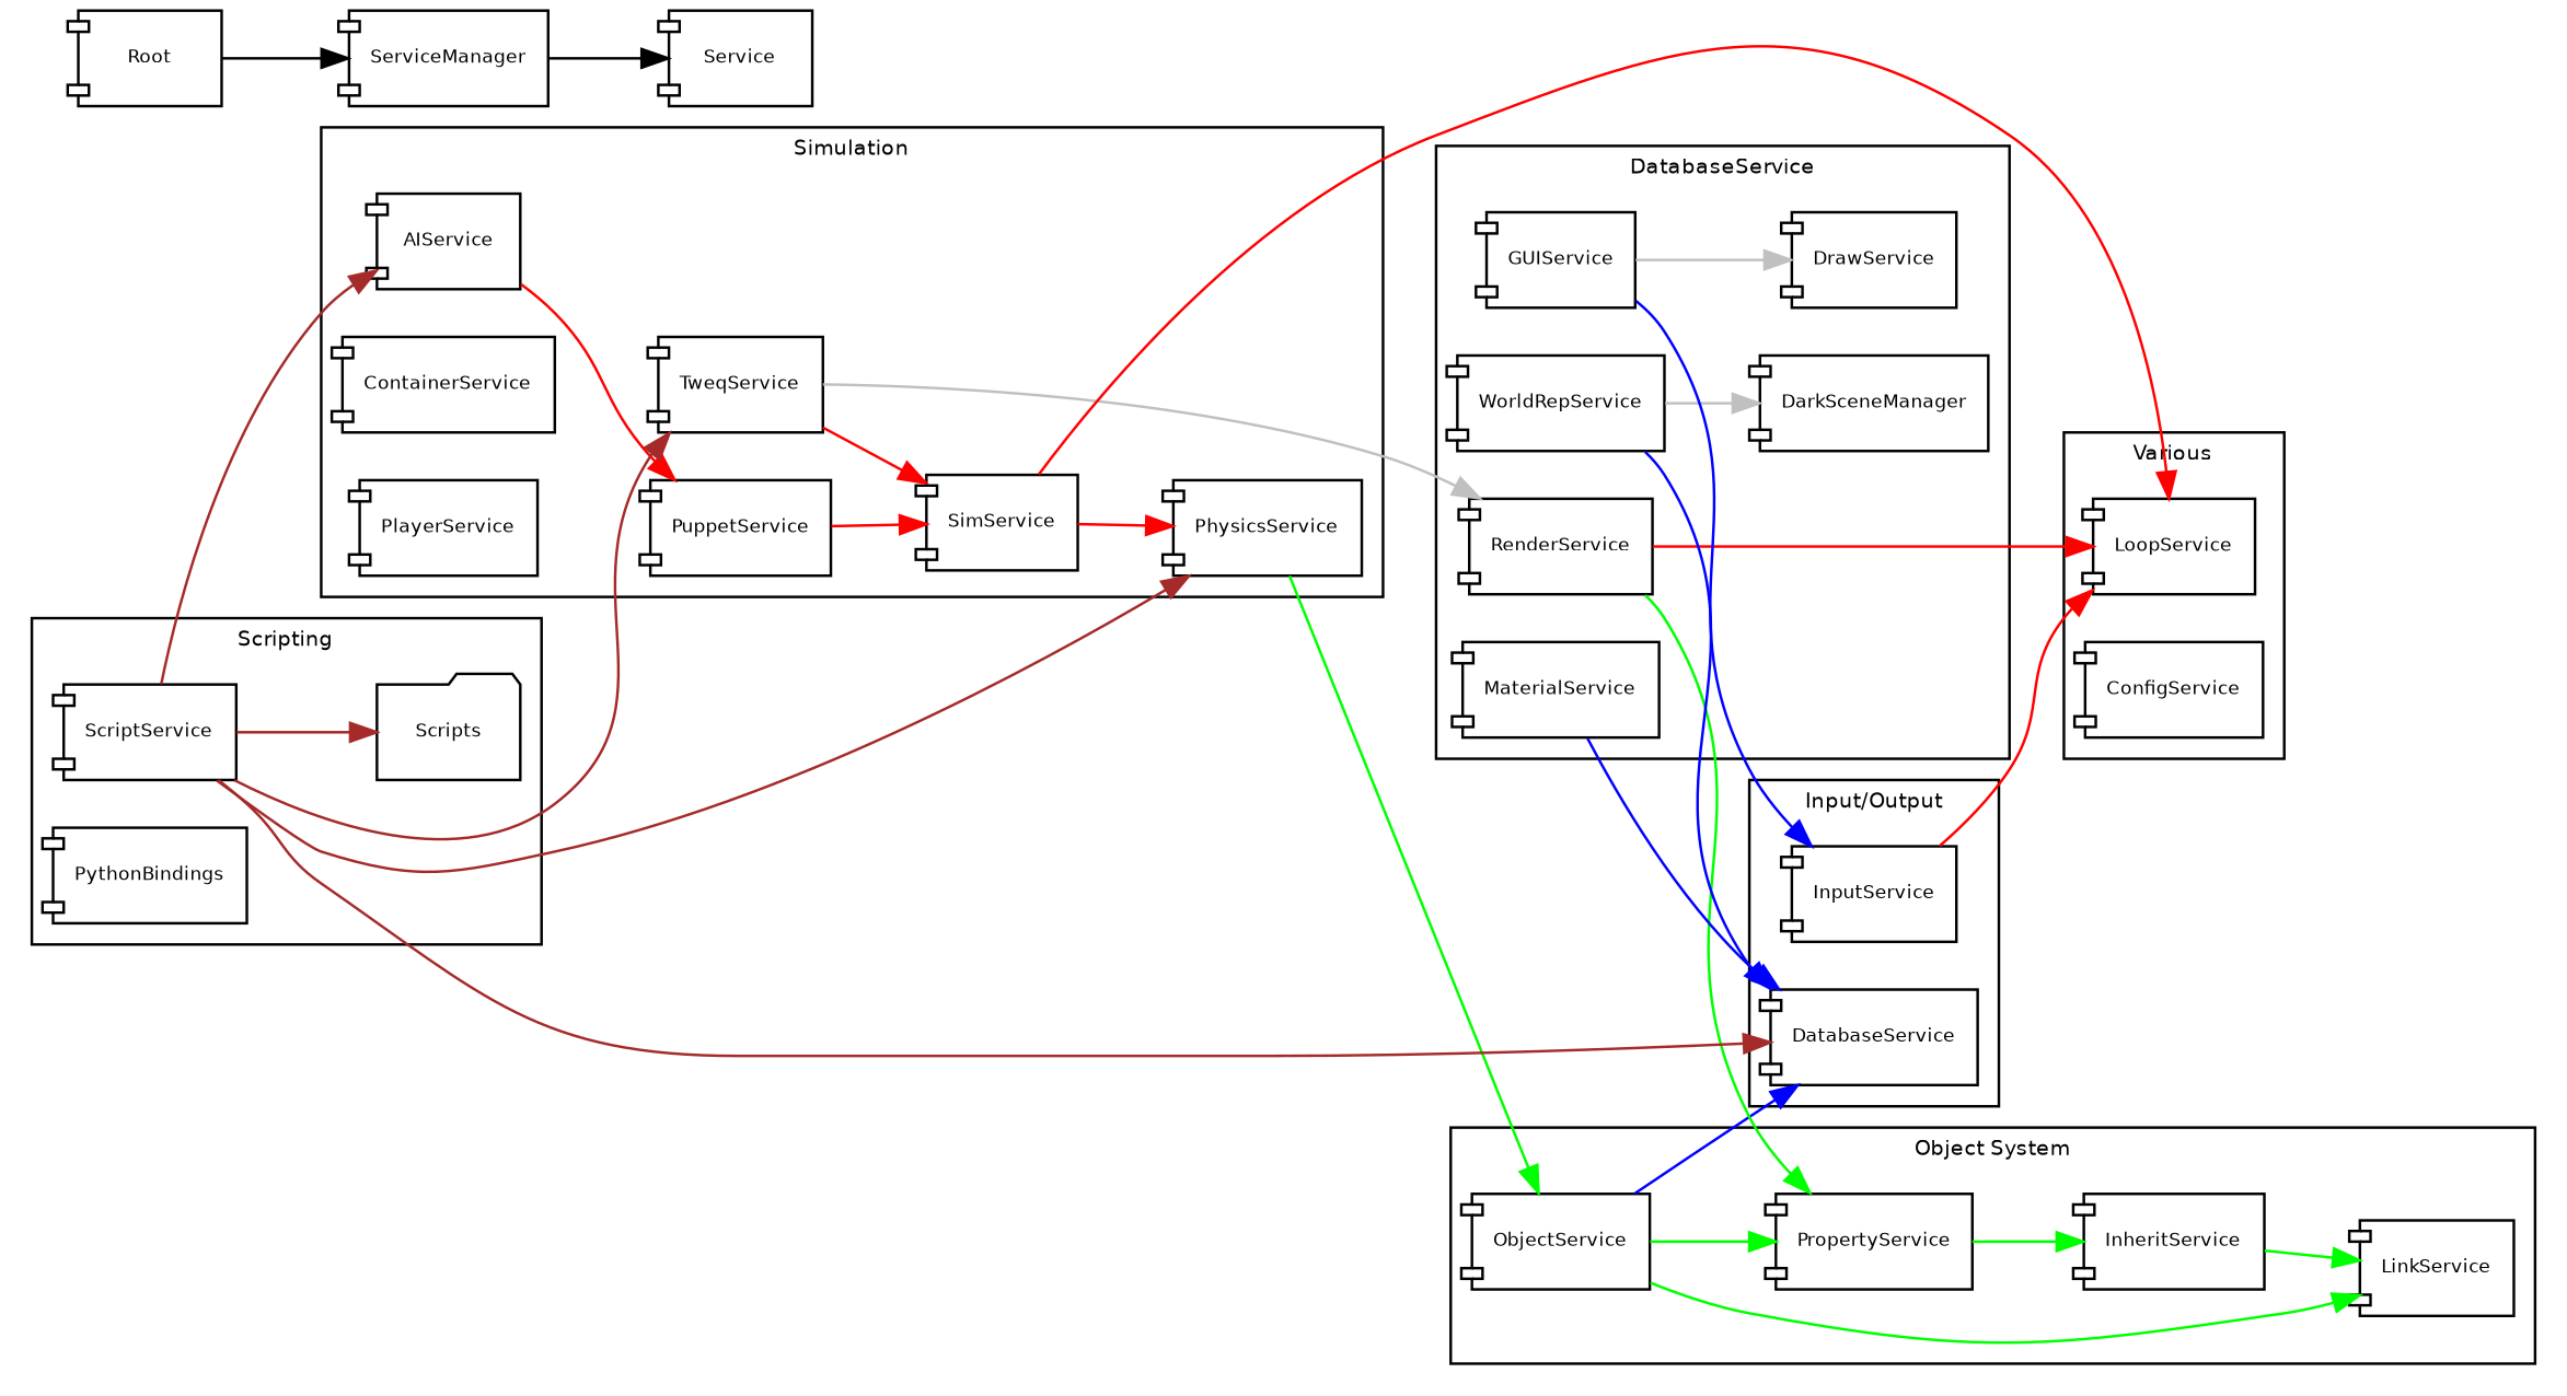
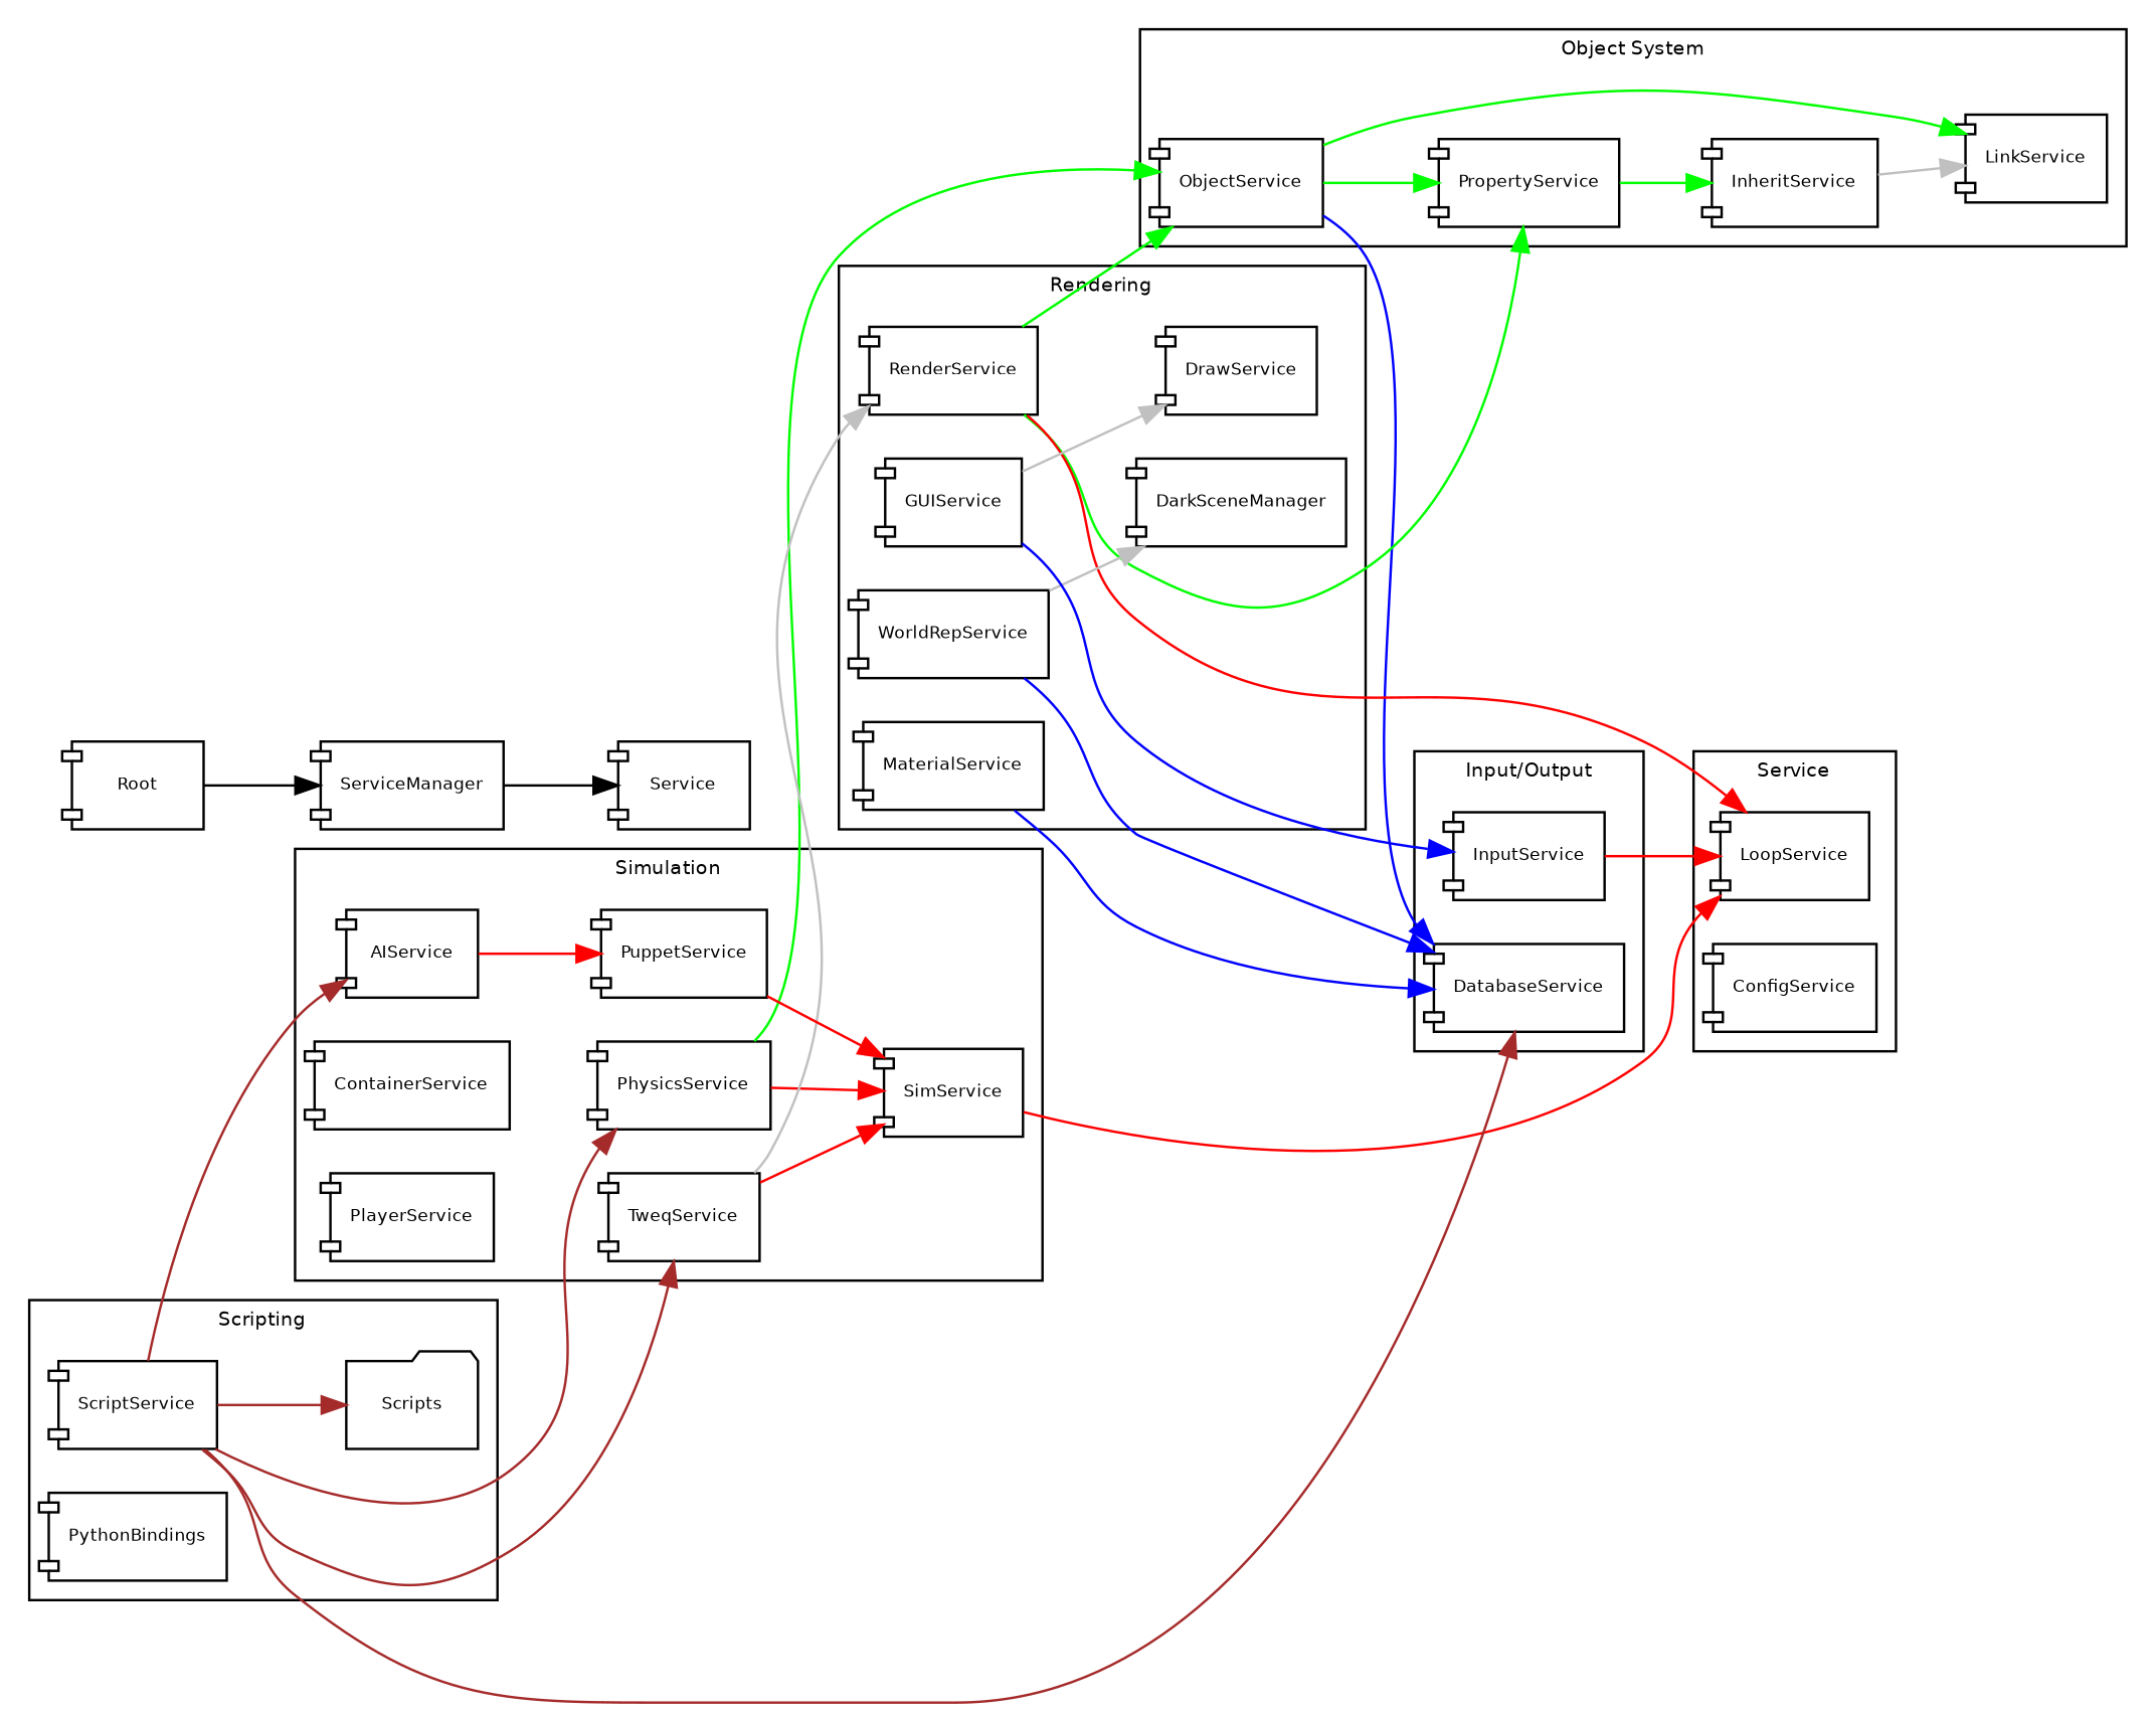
  digraph {
    fontname="Bitstream Vera Sans"
    fontsize=8
    rankdir=LR
    node [fontname="Bitstream Vera Sans" fontsize=7 shape=component]
    edge [color=green fontname="Bitstream Vera Sans" fontsize=7]
    ObjectService
    PropertyService
    LinkService
    InheritService
    RenderService
    WorldRepService
    MaterialService
    DarkSceneManager
    GUIService
    DrawService
    DatabaseService
    InputService
    PhysicsService
    TweqService
    PuppetService
    AIService
    ContainerService
    PlayerService
    SimService
    ScriptService
    PythonBindings
    n22 [label=Scripts shape=folder]
    LoopService
    ConfigService
    n25 [label=Root]
    n26 [label=ServiceManager]
    n27 [label=Service]
    subgraph cluster_1 {
      label="Object System"
      ObjectService
      PropertyService
      LinkService
      InheritService
    }
    subgraph cluster_2 {
-     label=DatabaseService
+     label=Rendering
      RenderService
      WorldRepService
      MaterialService
      DarkSceneManager
      GUIService
      DrawService
    }
    subgraph cluster_3 {
      label="Input/Output"
      DatabaseService
      InputService
    }
    subgraph cluster_4 {
      label=Simulation
      PhysicsService
      TweqService
      PuppetService
      AIService
      ContainerService
      PlayerService
      SimService
    }
    subgraph cluster_5 {
      label=Scripting
      ScriptService
      PythonBindings
      n22
    }
    subgraph cluster_6 {
-     label=Various
+     label=Service
      LoopService
      ConfigService
    }
    ObjectService -> PropertyService
    ObjectService -> LinkService
    ObjectService -> DatabaseService [color=blue]
    PropertyService -> InheritService
-   InheritService -> LinkService
+   InheritService -> LinkService [color=gray]
+   RenderService -> ObjectService
    RenderService -> PropertyService
    RenderService -> LoopService [color=red]
    WorldRepService -> DarkSceneManager [color=gray]
    WorldRepService -> DatabaseService [color=blue]
    MaterialService -> DatabaseService [color=blue]
    GUIService -> DrawService [color=gray]
    GUIService -> InputService [color=blue]
    InputService -> LoopService [color=red]
    PhysicsService -> ObjectService
-   SimService -> PhysicsService [color=red]
+   PhysicsService -> SimService [color=red]
    TweqService -> RenderService [color=gray]
    TweqService -> SimService [color=red]
    PuppetService -> SimService [color=red]
    AIService -> PuppetService [color=red]
    SimService -> LoopService [color=red]
    ScriptService -> DatabaseService [color=brown]
    ScriptService -> PhysicsService [color=brown]
    ScriptService -> TweqService [color=brown]
    ScriptService -> AIService [color=brown]
    ScriptService -> n22 [color=brown]
    n25 -> n26 [color=""]
    n26 -> n27 [color=""]
  }
